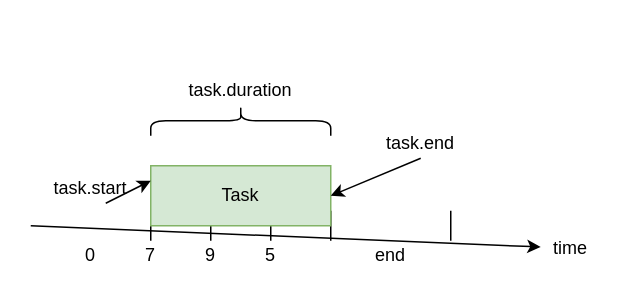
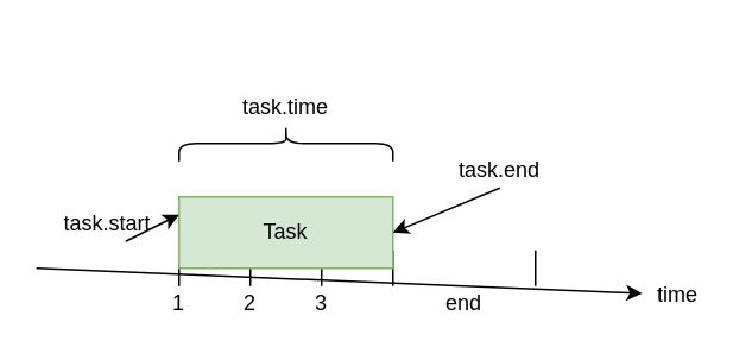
  <mxCell id="0" />
  <mxCell id="1" parent="0" />
  <mxCell id="2" value="" style="endArrow=classic;html=1;" edge="1" parent="1" target="3"><mxGeometry width="50" height="50" relative="1" as="geometry"><mxPoint x="20" y="150" as="sourcePoint" /><mxPoint x="380" y="150" as="targetPoint" /></mxGeometry></mxCell>
  <mxCell id="3" value="time" style="text;html=1;strokeColor=none;fillColor=none;align=center;verticalAlign=middle;whiteSpace=wrap;rounded=0;" vertex="1" parent="1"><mxGeometry x="360" y="155" width="40" height="20" as="geometry" /></mxCell>
  <mxCell id="4" value="" style="endArrow=none;html=1;" edge="1" parent="1"><mxGeometry width="50" height="50" relative="1" as="geometry"><mxPoint x="300" y="160" as="sourcePoint" /><mxPoint x="300" y="140" as="targetPoint" /></mxGeometry></mxCell>
  <mxCell id="5" value="" style="endArrow=none;html=1;" edge="1" parent="1"><mxGeometry width="50" height="50" relative="1" as="geometry"><mxPoint x="220" y="160" as="sourcePoint" /><mxPoint x="220" y="140" as="targetPoint" /></mxGeometry></mxCell>
  <mxCell id="6" value="" style="endArrow=none;html=1;" edge="1" parent="1"><mxGeometry width="50" height="50" relative="1" as="geometry"><mxPoint x="180" y="160" as="sourcePoint" /><mxPoint x="180" y="140" as="targetPoint" /></mxGeometry></mxCell>
  <mxCell id="7" value="" style="endArrow=none;html=1;" edge="1" parent="1"><mxGeometry width="50" height="50" relative="1" as="geometry"><mxPoint x="140" y="160" as="sourcePoint" /><mxPoint x="140" y="140" as="targetPoint" /></mxGeometry></mxCell>
  <mxCell id="8" value="" style="endArrow=none;html=1;" edge="1" parent="1"><mxGeometry width="50" height="50" relative="1" as="geometry"><mxPoint x="100" y="160" as="sourcePoint" /><mxPoint x="100" y="140" as="targetPoint" /></mxGeometry></mxCell>
- <mxCell id="9" value="0" style="text;html=1;strokeColor=none;fillColor=none;align=center;verticalAlign=middle;whiteSpace=wrap;rounded=0;" vertex="1" parent="1"><mxGeometry x="40" y="160" width="40" height="20" as="geometry" /></mxCell>
- <mxCell id="10" value="7" style="text;html=1;strokeColor=none;fillColor=none;align=center;verticalAlign=middle;whiteSpace=wrap;rounded=0;" vertex="1" parent="1"><mxGeometry x="80" y="160" width="40" height="20" as="geometry" /></mxCell>
+ <mxCell id="10" value="1" style="text;html=1;strokeColor=none;fillColor=none;align=center;verticalAlign=middle;whiteSpace=wrap;rounded=0;" vertex="1" parent="1"><mxGeometry x="80" y="160" width="40" height="20" as="geometry" /></mxCell>
  <mxCell id="11" value="end" style="text;html=1;strokeColor=none;fillColor=none;align=center;verticalAlign=middle;whiteSpace=wrap;rounded=0;" vertex="1" parent="1"><mxGeometry x="240" y="160" width="40" height="20" as="geometry" /></mxCell>
- <mxCell id="12" value="9" style="text;html=1;strokeColor=none;fillColor=none;align=center;verticalAlign=middle;whiteSpace=wrap;rounded=0;" vertex="1" parent="1"><mxGeometry x="120" y="160" width="40" height="20" as="geometry" /></mxCell>
- <mxCell id="13" value="5" style="text;html=1;strokeColor=none;fillColor=none;align=center;verticalAlign=middle;whiteSpace=wrap;rounded=0;" vertex="1" parent="1"><mxGeometry x="160" y="160" width="40" height="20" as="geometry" /></mxCell>
+ <mxCell id="12" value="2" style="text;html=1;strokeColor=none;fillColor=none;align=center;verticalAlign=middle;whiteSpace=wrap;rounded=0;" vertex="1" parent="1"><mxGeometry x="120" y="160" width="40" height="20" as="geometry" /></mxCell>
+ <mxCell id="13" value="3" style="text;html=1;strokeColor=none;fillColor=none;align=center;verticalAlign=middle;whiteSpace=wrap;rounded=0;" vertex="1" parent="1"><mxGeometry x="160" y="160" width="40" height="20" as="geometry" /></mxCell>
  <mxCell id="14" value="Task" style="rounded=0;whiteSpace=wrap;html=1;fillColor=#d5e8d4;strokeColor=#82b366;" vertex="1" parent="1"><mxGeometry x="100" y="110" width="120" height="40" as="geometry" /></mxCell>
  <mxCell id="15" value="task.start" style="text;html=1;strokeColor=none;fillColor=none;align=center;verticalAlign=middle;whiteSpace=wrap;rounded=0;" vertex="1" parent="1"><mxGeometry x="40" y="115" width="40" height="20" as="geometry" /></mxCell>
  <mxCell id="16" value="" style="endArrow=classic;html=1;exitX=0.75;exitY=1;exitDx=0;exitDy=0;entryX=0;entryY=0.25;entryDx=0;entryDy=0;" edge="1" parent="1" source="15" target="14"><mxGeometry width="50" height="50" relative="1" as="geometry"><mxPoint x="210" y="210" as="sourcePoint" /><mxPoint x="260" y="160" as="targetPoint" /></mxGeometry></mxCell>
  <mxCell id="17" value="task.end" style="text;html=1;strokeColor=none;fillColor=none;align=center;verticalAlign=middle;whiteSpace=wrap;rounded=0;" vertex="1" parent="1"><mxGeometry x="260" y="85" width="40" height="20" as="geometry" /></mxCell>
  <mxCell id="18" value="" style="endArrow=classic;html=1;entryX=1;entryY=0.5;entryDx=0;entryDy=0;exitX=0.5;exitY=1;exitDx=0;exitDy=0;" edge="1" parent="1" source="17" target="14"><mxGeometry width="50" height="50" relative="1" as="geometry"><mxPoint x="250" y="110" as="sourcePoint" /><mxPoint x="110" y="130" as="targetPoint" /></mxGeometry></mxCell>
  <mxCell id="19" value="" style="shape=curlyBracket;whiteSpace=wrap;html=1;rounded=1;rotation=90;" vertex="1" parent="1"><mxGeometry x="150" y="20" width="20" height="120" as="geometry" /></mxCell>
- <mxCell id="20" value="task.duration" style="text;html=1;strokeColor=none;fillColor=none;align=center;verticalAlign=middle;whiteSpace=wrap;rounded=0;" vertex="1" parent="1"><mxGeometry x="120" y="50" width="80" height="20" as="geometry" /></mxCell>
+ <mxCell id="20" value="task.time" style="text;html=1;strokeColor=none;fillColor=none;align=center;verticalAlign=middle;whiteSpace=wrap;rounded=0;" vertex="1" parent="1"><mxGeometry x="120" y="50" width="80" height="20" as="geometry" /></mxCell>
